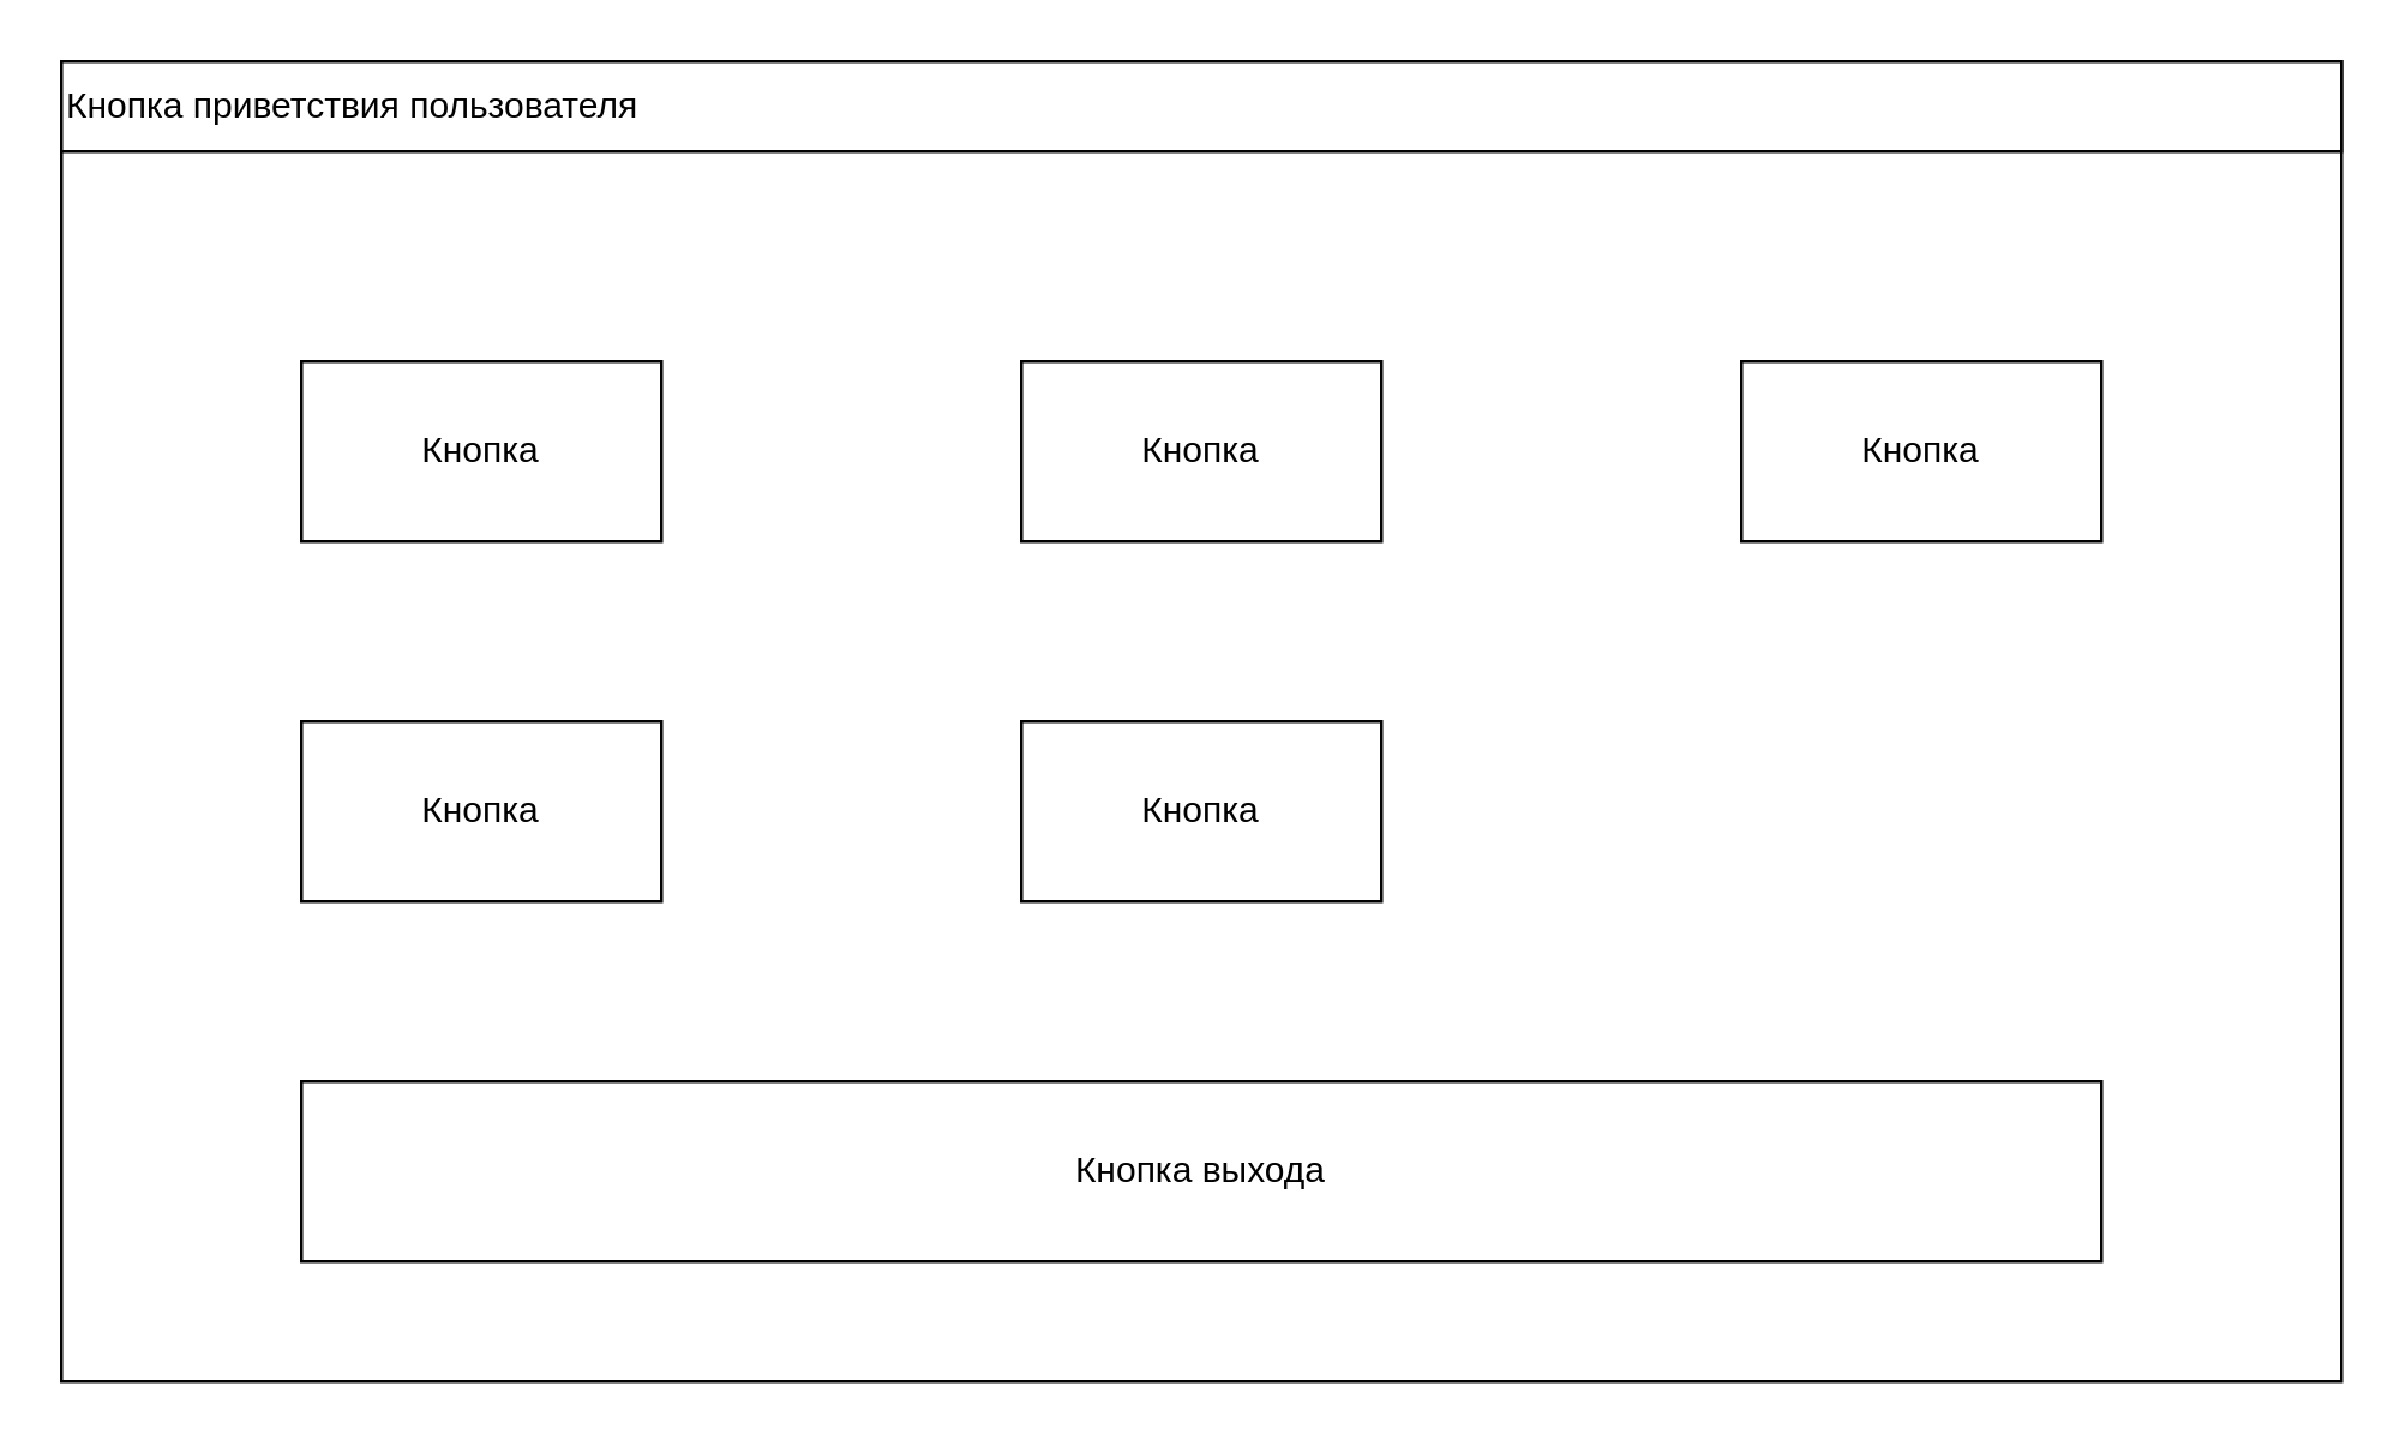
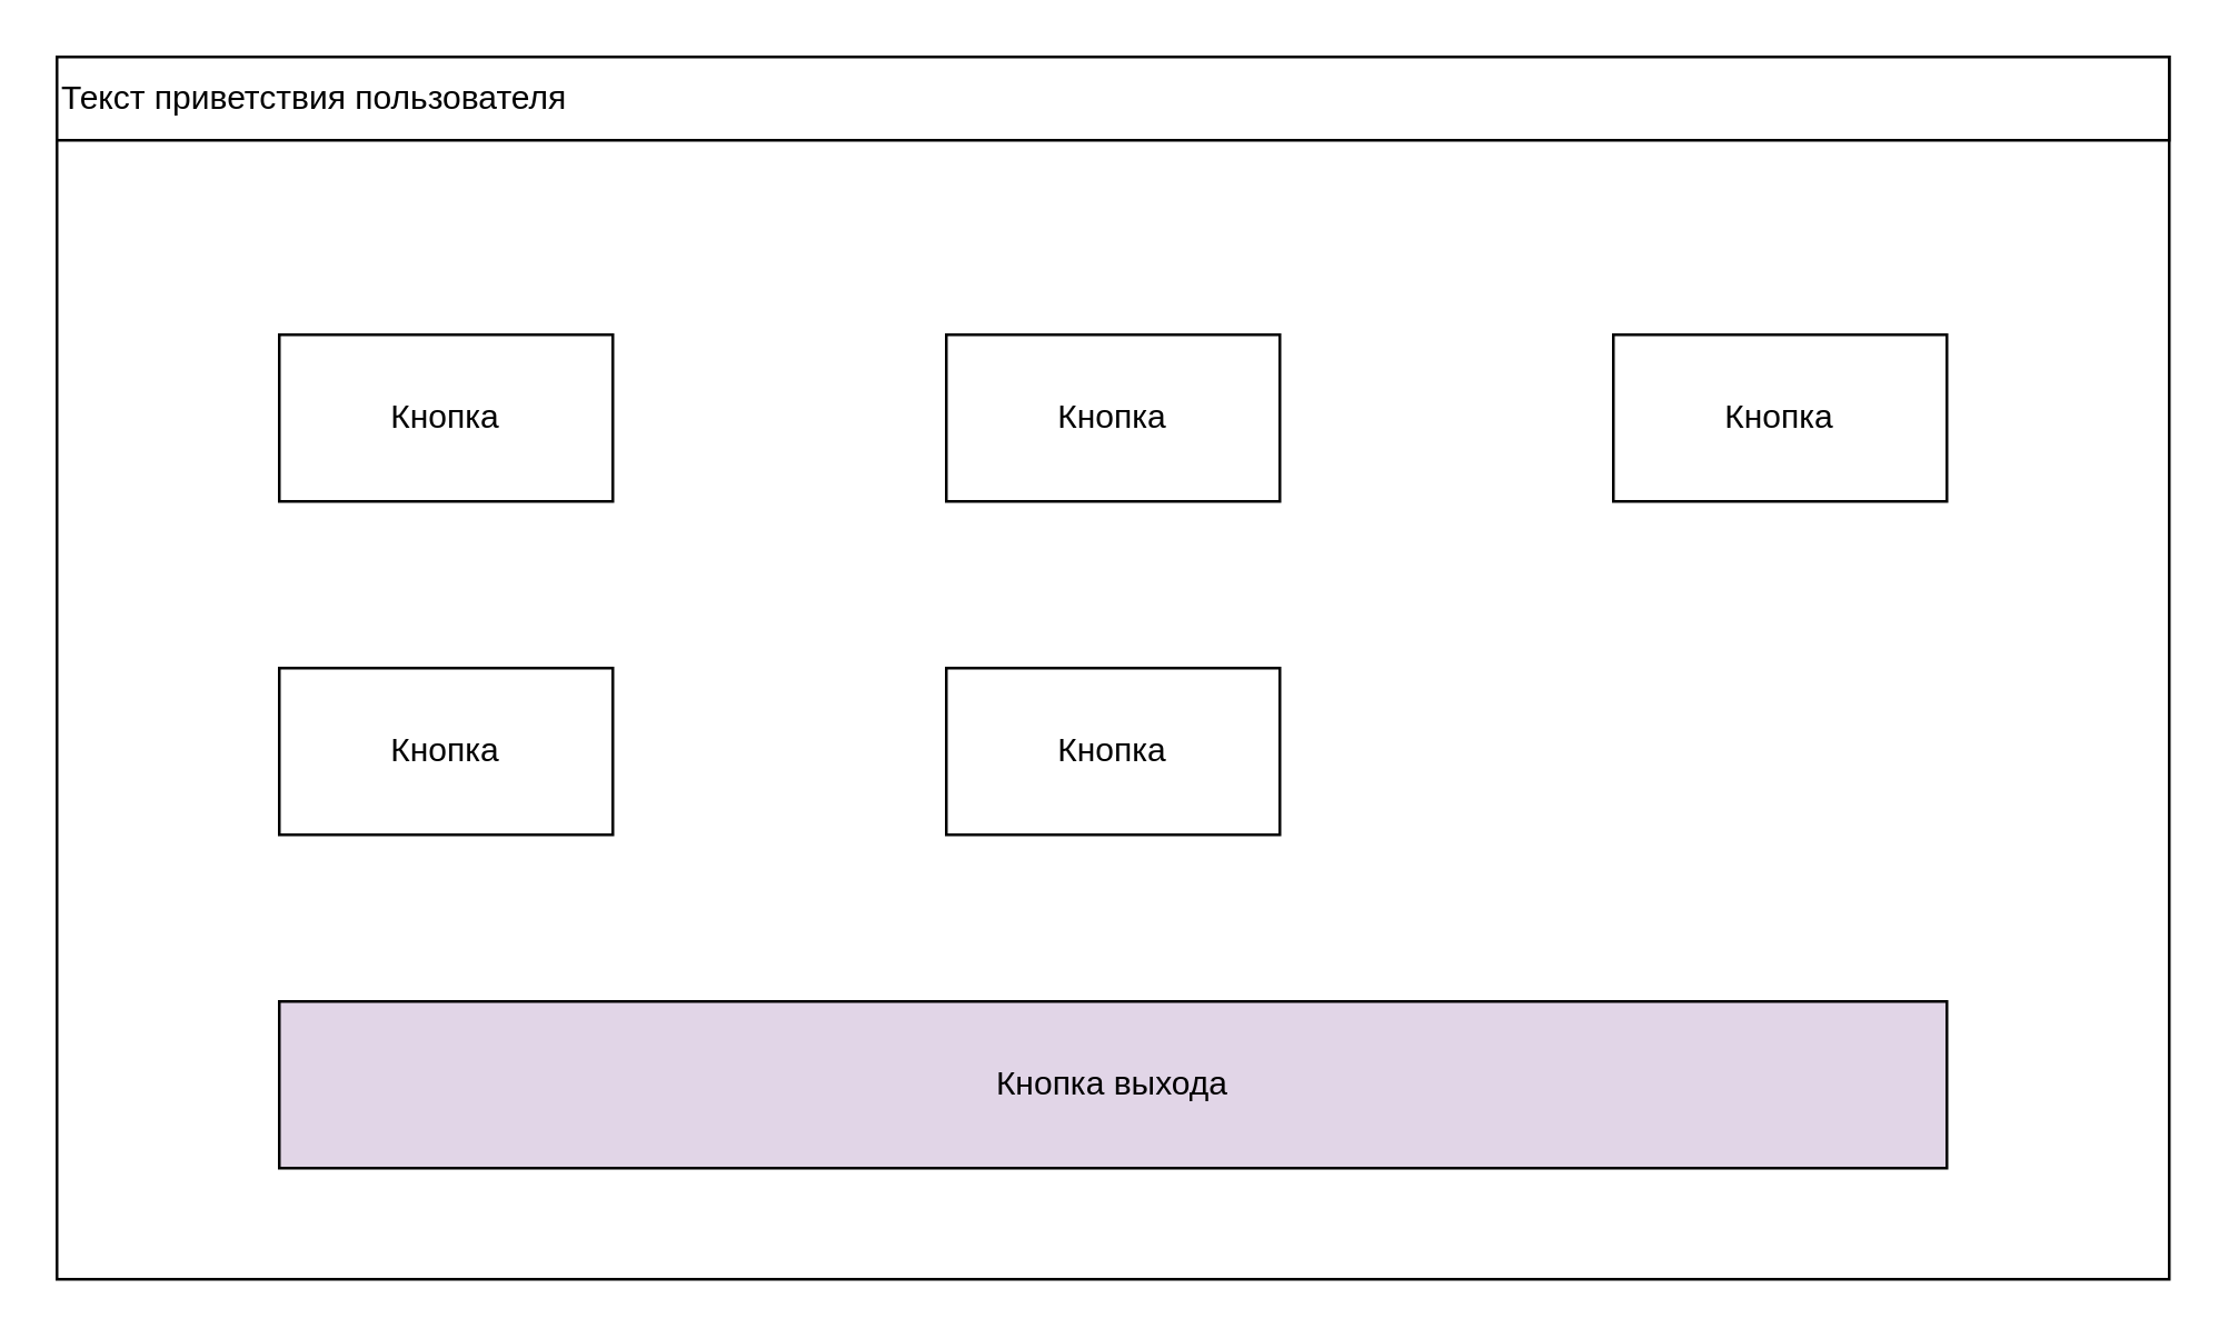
  <mxCell id="0" />
  <mxCell id="1" parent="0" />
  <mxCell id="2" value="" style="rounded=0;whiteSpace=wrap;html=1;" vertex="1" parent="1"><mxGeometry x="20" y="20" width="760" height="440" as="geometry" /></mxCell>
- <mxCell id="3" value="Кнопка приветствия пользователя" style="rounded=0;whiteSpace=wrap;html=1;align=left;" vertex="1" parent="1"><mxGeometry x="20" y="20" width="760" height="30" as="geometry" /></mxCell>
+ <mxCell id="3" value="Текст приветствия пользователя" style="rounded=0;whiteSpace=wrap;html=1;align=left;" vertex="1" parent="1"><mxGeometry x="20" y="20" width="760" height="30" as="geometry" /></mxCell>
  <mxCell id="4" value="Кнопка" style="rounded=0;whiteSpace=wrap;html=1;" vertex="1" parent="1"><mxGeometry x="100" y="120" width="120" height="60" as="geometry" /></mxCell>
  <mxCell id="5" value="Кнопка" style="rounded=0;whiteSpace=wrap;html=1;" vertex="1" parent="1"><mxGeometry x="340" y="120" width="120" height="60" as="geometry" /></mxCell>
  <mxCell id="6" value="Кнопка" style="rounded=0;whiteSpace=wrap;html=1;" vertex="1" parent="1"><mxGeometry x="580" y="120" width="120" height="60" as="geometry" /></mxCell>
  <mxCell id="7" value="Кнопка" style="rounded=0;whiteSpace=wrap;html=1;" vertex="1" parent="1"><mxGeometry x="100" y="240" width="120" height="60" as="geometry" /></mxCell>
  <mxCell id="8" value="Кнопка" style="rounded=0;whiteSpace=wrap;html=1;" vertex="1" parent="1"><mxGeometry x="340" y="240" width="120" height="60" as="geometry" /></mxCell>
- <mxCell id="9" value="Кнопка выхода" style="rounded=0;whiteSpace=wrap;html=1;" vertex="1" parent="1"><mxGeometry x="100" y="360" width="600" height="60" as="geometry" /></mxCell>
+ <mxCell id="9" value="Кнопка выхода" style="rounded=0;whiteSpace=wrap;html=1;fillColor=#e1d5e7;" vertex="1" parent="1"><mxGeometry x="100" y="360" width="600" height="60" as="geometry" /></mxCell>
